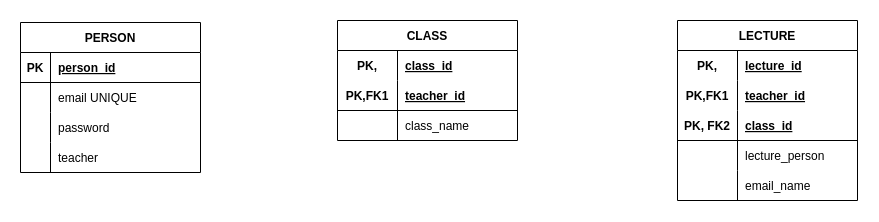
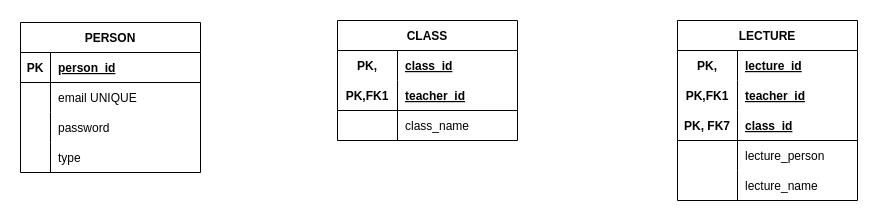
  <mxCell id="0" />
  <mxCell id="1" parent="0" />
  <mxCell id="2" value="PERSON" style="shape=table;startSize=30;container=1;collapsible=1;childLayout=tableLayout;fixedRows=1;rowLines=0;fontStyle=1;align=center;resizeLast=1;" parent="1" vertex="1"><mxGeometry x="20" y="22" width="180" height="150" as="geometry" /></mxCell>
  <mxCell id="3" value="" style="shape=tableRow;horizontal=0;startSize=0;swimlaneHead=0;swimlaneBody=0;fillColor=none;collapsible=0;dropTarget=0;points=[[0,0.5],[1,0.5]];portConstraint=eastwest;top=0;left=0;right=0;bottom=1;" parent="2" vertex="1"><mxGeometry y="30" width="180" height="30" as="geometry" /></mxCell>
  <mxCell id="4" value="PK" style="shape=partialRectangle;connectable=0;fillColor=none;top=0;left=0;bottom=0;right=0;fontStyle=1;overflow=hidden;" parent="3" vertex="1"><mxGeometry width="30" height="30" as="geometry"><mxRectangle width="30" height="30" as="alternateBounds" /></mxGeometry></mxCell>
  <mxCell id="5" value="person_id" style="shape=partialRectangle;connectable=0;fillColor=none;top=0;left=0;bottom=0;right=0;align=left;spacingLeft=6;fontStyle=5;overflow=hidden;" parent="3" vertex="1"><mxGeometry x="30" width="150" height="30" as="geometry"><mxRectangle width="150" height="30" as="alternateBounds" /></mxGeometry></mxCell>
  <mxCell id="6" value="" style="shape=tableRow;horizontal=0;startSize=0;swimlaneHead=0;swimlaneBody=0;fillColor=none;collapsible=0;dropTarget=0;points=[[0,0.5],[1,0.5]];portConstraint=eastwest;top=0;left=0;right=0;bottom=0;" parent="2" vertex="1"><mxGeometry y="60" width="180" height="30" as="geometry" /></mxCell>
  <mxCell id="7" value="" style="shape=partialRectangle;connectable=0;fillColor=none;top=0;left=0;bottom=0;right=0;editable=1;overflow=hidden;" parent="6" vertex="1"><mxGeometry width="30" height="30" as="geometry"><mxRectangle width="30" height="30" as="alternateBounds" /></mxGeometry></mxCell>
  <mxCell id="8" value="email UNIQUE" style="shape=partialRectangle;connectable=0;fillColor=none;top=0;left=0;bottom=0;right=0;align=left;spacingLeft=6;overflow=hidden;" parent="6" vertex="1"><mxGeometry x="30" width="150" height="30" as="geometry"><mxRectangle width="150" height="30" as="alternateBounds" /></mxGeometry></mxCell>
  <mxCell id="9" value="" style="shape=tableRow;horizontal=0;startSize=0;swimlaneHead=0;swimlaneBody=0;fillColor=none;collapsible=0;dropTarget=0;points=[[0,0.5],[1,0.5]];portConstraint=eastwest;top=0;left=0;right=0;bottom=0;" parent="2" vertex="1"><mxGeometry y="90" width="180" height="30" as="geometry" /></mxCell>
  <mxCell id="10" value="" style="shape=partialRectangle;connectable=0;fillColor=none;top=0;left=0;bottom=0;right=0;editable=1;overflow=hidden;" parent="9" vertex="1"><mxGeometry width="30" height="30" as="geometry"><mxRectangle width="30" height="30" as="alternateBounds" /></mxGeometry></mxCell>
  <mxCell id="11" value="password" style="shape=partialRectangle;connectable=0;fillColor=none;top=0;left=0;bottom=0;right=0;align=left;spacingLeft=6;overflow=hidden;" parent="9" vertex="1"><mxGeometry x="30" width="150" height="30" as="geometry"><mxRectangle width="150" height="30" as="alternateBounds" /></mxGeometry></mxCell>
  <mxCell id="12" value="" style="shape=tableRow;horizontal=0;startSize=0;swimlaneHead=0;swimlaneBody=0;fillColor=none;collapsible=0;dropTarget=0;points=[[0,0.5],[1,0.5]];portConstraint=eastwest;top=0;left=0;right=0;bottom=0;" parent="2" vertex="1"><mxGeometry y="120" width="180" height="30" as="geometry" /></mxCell>
  <mxCell id="13" value="" style="shape=partialRectangle;connectable=0;fillColor=none;top=0;left=0;bottom=0;right=0;editable=1;overflow=hidden;" parent="12" vertex="1"><mxGeometry width="30" height="30" as="geometry"><mxRectangle width="30" height="30" as="alternateBounds" /></mxGeometry></mxCell>
- <mxCell id="14" value="teacher" style="shape=partialRectangle;connectable=0;fillColor=none;top=0;left=0;bottom=0;right=0;align=left;spacingLeft=6;overflow=hidden;" parent="12" vertex="1"><mxGeometry x="30" width="150" height="30" as="geometry"><mxRectangle width="150" height="30" as="alternateBounds" /></mxGeometry></mxCell>
+ <mxCell id="14" value="type" style="shape=partialRectangle;connectable=0;fillColor=none;top=0;left=0;bottom=0;right=0;align=left;spacingLeft=6;overflow=hidden;" parent="12" vertex="1"><mxGeometry x="30" width="150" height="30" as="geometry"><mxRectangle width="150" height="30" as="alternateBounds" /></mxGeometry></mxCell>
  <mxCell id="15" value="CLASS" style="shape=table;startSize=30;container=1;collapsible=1;childLayout=tableLayout;fixedRows=1;rowLines=0;fontStyle=1;align=center;resizeLast=1;" parent="1" vertex="1"><mxGeometry x="337" y="20" width="180" height="120" as="geometry" /></mxCell>
  <mxCell id="16" value="" style="shape=tableRow;horizontal=0;startSize=0;swimlaneHead=0;swimlaneBody=0;fillColor=none;collapsible=0;dropTarget=0;points=[[0,0.5],[1,0.5]];portConstraint=eastwest;top=0;left=0;right=0;bottom=0;" parent="15" vertex="1"><mxGeometry y="30" width="180" height="30" as="geometry" /></mxCell>
  <mxCell id="17" value="PK," style="shape=partialRectangle;connectable=0;fillColor=none;top=0;left=0;bottom=0;right=0;fontStyle=1;overflow=hidden;" parent="16" vertex="1"><mxGeometry width="60" height="30" as="geometry"><mxRectangle width="60" height="30" as="alternateBounds" /></mxGeometry></mxCell>
  <mxCell id="18" value="class_id" style="shape=partialRectangle;connectable=0;fillColor=none;top=0;left=0;bottom=0;right=0;align=left;spacingLeft=6;fontStyle=5;overflow=hidden;" parent="16" vertex="1"><mxGeometry x="60" width="120" height="30" as="geometry"><mxRectangle width="120" height="30" as="alternateBounds" /></mxGeometry></mxCell>
  <mxCell id="19" value="" style="shape=tableRow;horizontal=0;startSize=0;swimlaneHead=0;swimlaneBody=0;fillColor=none;collapsible=0;dropTarget=0;points=[[0,0.5],[1,0.5]];portConstraint=eastwest;top=0;left=0;right=0;bottom=1;" parent="15" vertex="1"><mxGeometry y="60" width="180" height="30" as="geometry" /></mxCell>
  <mxCell id="20" value="PK,FK1" style="shape=partialRectangle;connectable=0;fillColor=none;top=0;left=0;bottom=0;right=0;fontStyle=1;overflow=hidden;" parent="19" vertex="1"><mxGeometry width="60" height="30" as="geometry"><mxRectangle width="60" height="30" as="alternateBounds" /></mxGeometry></mxCell>
  <mxCell id="21" value="teacher_id" style="shape=partialRectangle;connectable=0;fillColor=none;top=0;left=0;bottom=0;right=0;align=left;spacingLeft=6;fontStyle=5;overflow=hidden;" parent="19" vertex="1"><mxGeometry x="60" width="120" height="30" as="geometry"><mxRectangle width="120" height="30" as="alternateBounds" /></mxGeometry></mxCell>
  <mxCell id="22" value="" style="shape=tableRow;horizontal=0;startSize=0;swimlaneHead=0;swimlaneBody=0;fillColor=none;collapsible=0;dropTarget=0;points=[[0,0.5],[1,0.5]];portConstraint=eastwest;top=0;left=0;right=0;bottom=0;" parent="15" vertex="1"><mxGeometry y="90" width="180" height="30" as="geometry" /></mxCell>
  <mxCell id="23" value="" style="shape=partialRectangle;connectable=0;fillColor=none;top=0;left=0;bottom=0;right=0;editable=1;overflow=hidden;" parent="22" vertex="1"><mxGeometry width="60" height="30" as="geometry"><mxRectangle width="60" height="30" as="alternateBounds" /></mxGeometry></mxCell>
  <mxCell id="24" value="class_name" style="shape=partialRectangle;connectable=0;fillColor=none;top=0;left=0;bottom=0;right=0;align=left;spacingLeft=6;overflow=hidden;" parent="22" vertex="1"><mxGeometry x="60" width="120" height="30" as="geometry"><mxRectangle width="120" height="30" as="alternateBounds" /></mxGeometry></mxCell>
  <mxCell id="25" value="LECTURE" style="shape=table;startSize=30;container=1;collapsible=1;childLayout=tableLayout;fixedRows=1;rowLines=0;fontStyle=1;align=center;resizeLast=1;" parent="1" vertex="1"><mxGeometry x="677" y="20" width="180" height="180" as="geometry" /></mxCell>
  <mxCell id="26" value="" style="shape=tableRow;horizontal=0;startSize=0;swimlaneHead=0;swimlaneBody=0;fillColor=none;collapsible=0;dropTarget=0;points=[[0,0.5],[1,0.5]];portConstraint=eastwest;top=0;left=0;right=0;bottom=0;" parent="25" vertex="1"><mxGeometry y="30" width="180" height="30" as="geometry" /></mxCell>
  <mxCell id="27" value="PK," style="shape=partialRectangle;connectable=0;fillColor=none;top=0;left=0;bottom=0;right=0;fontStyle=1;overflow=hidden;" parent="26" vertex="1"><mxGeometry width="60" height="30" as="geometry"><mxRectangle width="60" height="30" as="alternateBounds" /></mxGeometry></mxCell>
  <mxCell id="28" value="lecture_id" style="shape=partialRectangle;connectable=0;fillColor=none;top=0;left=0;bottom=0;right=0;align=left;spacingLeft=6;fontStyle=5;overflow=hidden;" parent="26" vertex="1"><mxGeometry x="60" width="120" height="30" as="geometry"><mxRectangle width="120" height="30" as="alternateBounds" /></mxGeometry></mxCell>
  <mxCell id="29" value="" style="shape=tableRow;horizontal=0;startSize=0;swimlaneHead=0;swimlaneBody=0;fillColor=none;collapsible=0;dropTarget=0;points=[[0,0.5],[1,0.5]];portConstraint=eastwest;top=0;left=0;right=0;bottom=0;" parent="25" vertex="1"><mxGeometry y="60" width="180" height="30" as="geometry" /></mxCell>
  <mxCell id="30" value="PK,FK1" style="shape=partialRectangle;connectable=0;fillColor=none;top=0;left=0;bottom=0;right=0;fontStyle=1;overflow=hidden;" parent="29" vertex="1"><mxGeometry width="60" height="30" as="geometry"><mxRectangle width="60" height="30" as="alternateBounds" /></mxGeometry></mxCell>
  <mxCell id="31" value="teacher_id" style="shape=partialRectangle;connectable=0;fillColor=none;top=0;left=0;bottom=0;right=0;align=left;spacingLeft=6;fontStyle=5;overflow=hidden;" parent="29" vertex="1"><mxGeometry x="60" width="120" height="30" as="geometry"><mxRectangle width="120" height="30" as="alternateBounds" /></mxGeometry></mxCell>
  <mxCell id="32" value="" style="shape=tableRow;horizontal=0;startSize=0;swimlaneHead=0;swimlaneBody=0;fillColor=none;collapsible=0;dropTarget=0;points=[[0,0.5],[1,0.5]];portConstraint=eastwest;top=0;left=0;right=0;bottom=1;" parent="25" vertex="1"><mxGeometry y="90" width="180" height="30" as="geometry" /></mxCell>
- <mxCell id="33" value="PK, FK2" style="shape=partialRectangle;connectable=0;fillColor=none;top=0;left=0;bottom=0;right=0;fontStyle=1;overflow=hidden;" parent="32" vertex="1"><mxGeometry width="60" height="30" as="geometry"><mxRectangle width="60" height="30" as="alternateBounds" /></mxGeometry></mxCell>
+ <mxCell id="33" value="PK, FK7" style="shape=partialRectangle;connectable=0;fillColor=none;top=0;left=0;bottom=0;right=0;fontStyle=1;overflow=hidden;" parent="32" vertex="1"><mxGeometry width="60" height="30" as="geometry"><mxRectangle width="60" height="30" as="alternateBounds" /></mxGeometry></mxCell>
  <mxCell id="34" value="class_id" style="shape=partialRectangle;connectable=0;fillColor=none;top=0;left=0;bottom=0;right=0;align=left;spacingLeft=6;fontStyle=5;overflow=hidden;" parent="32" vertex="1"><mxGeometry x="60" width="120" height="30" as="geometry"><mxRectangle width="120" height="30" as="alternateBounds" /></mxGeometry></mxCell>
  <mxCell id="35" value="" style="shape=tableRow;horizontal=0;startSize=0;swimlaneHead=0;swimlaneBody=0;fillColor=none;collapsible=0;dropTarget=0;points=[[0,0.5],[1,0.5]];portConstraint=eastwest;top=0;left=0;right=0;bottom=0;" parent="25" vertex="1"><mxGeometry y="120" width="180" height="30" as="geometry" /></mxCell>
  <mxCell id="36" value="" style="shape=partialRectangle;connectable=0;fillColor=none;top=0;left=0;bottom=0;right=0;editable=1;overflow=hidden;" parent="35" vertex="1"><mxGeometry width="60" height="30" as="geometry"><mxRectangle width="60" height="30" as="alternateBounds" /></mxGeometry></mxCell>
  <mxCell id="37" value="lecture_person" style="shape=partialRectangle;connectable=0;fillColor=none;top=0;left=0;bottom=0;right=0;align=left;spacingLeft=6;overflow=hidden;" parent="35" vertex="1"><mxGeometry x="60" width="120" height="30" as="geometry"><mxRectangle width="120" height="30" as="alternateBounds" /></mxGeometry></mxCell>
  <mxCell id="38" value="" style="shape=tableRow;horizontal=0;startSize=0;swimlaneHead=0;swimlaneBody=0;fillColor=none;collapsible=0;dropTarget=0;points=[[0,0.5],[1,0.5]];portConstraint=eastwest;top=0;left=0;right=0;bottom=0;" vertex="1" parent="25"><mxGeometry y="150" width="180" height="30" as="geometry" /></mxCell>
  <mxCell id="39" value="" style="shape=partialRectangle;connectable=0;fillColor=none;top=0;left=0;bottom=0;right=0;editable=1;overflow=hidden;" vertex="1" parent="38"><mxGeometry width="60" height="30" as="geometry"><mxRectangle width="60" height="30" as="alternateBounds" /></mxGeometry></mxCell>
- <mxCell id="40" value="email_name" style="shape=partialRectangle;connectable=0;fillColor=none;top=0;left=0;bottom=0;right=0;align=left;spacingLeft=6;overflow=hidden;" vertex="1" parent="38"><mxGeometry x="60" width="120" height="30" as="geometry"><mxRectangle width="120" height="30" as="alternateBounds" /></mxGeometry></mxCell>
+ <mxCell id="40" value="lecture_name" style="shape=partialRectangle;connectable=0;fillColor=none;top=0;left=0;bottom=0;right=0;align=left;spacingLeft=6;overflow=hidden;" vertex="1" parent="38"><mxGeometry x="60" width="120" height="30" as="geometry"><mxRectangle width="120" height="30" as="alternateBounds" /></mxGeometry></mxCell>
